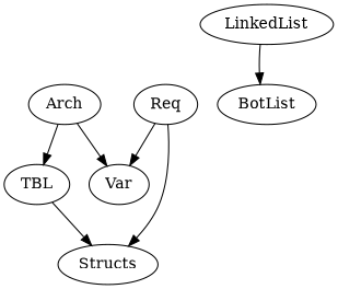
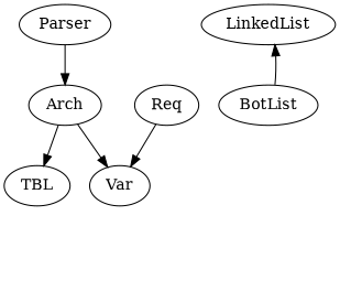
  digraph {
+   Parser
    Arch
    TBL
    Var
-   Structs
    Req
    LinkedList
    BotList
+   Parser -> Arch
    Arch -> TBL
    Arch -> Var
-   TBL -> Structs
    Req -> Var
-   Req -> Structs
-   LinkedList -> BotList
+   BotList -> LinkedList
  }
